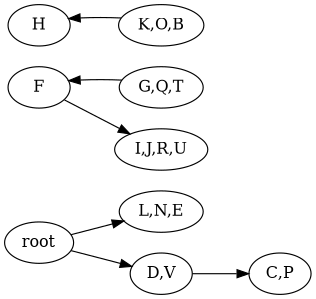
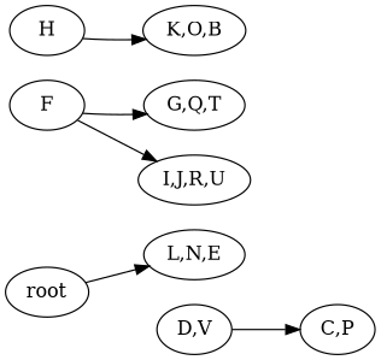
  strict digraph {
    rankdir=LR
    n1 [label=root]
    n2 [label="L,N,E"]
    n3 [label="D,V"]
    n4 [label=F]
    n5 [label="G,Q,T"]
    n6 [label="I,J,R,U"]
    n7 [label="C,P"]
    n8 [label=H]
    n9 [label="K,O,B"]
    n1 -> n2
-   n1 -> n3
    n3 -> n7
-   n5 -> n4
+   n4 -> n5
    n4 -> n6
-   n9 -> n8
+   n8 -> n9
  }
